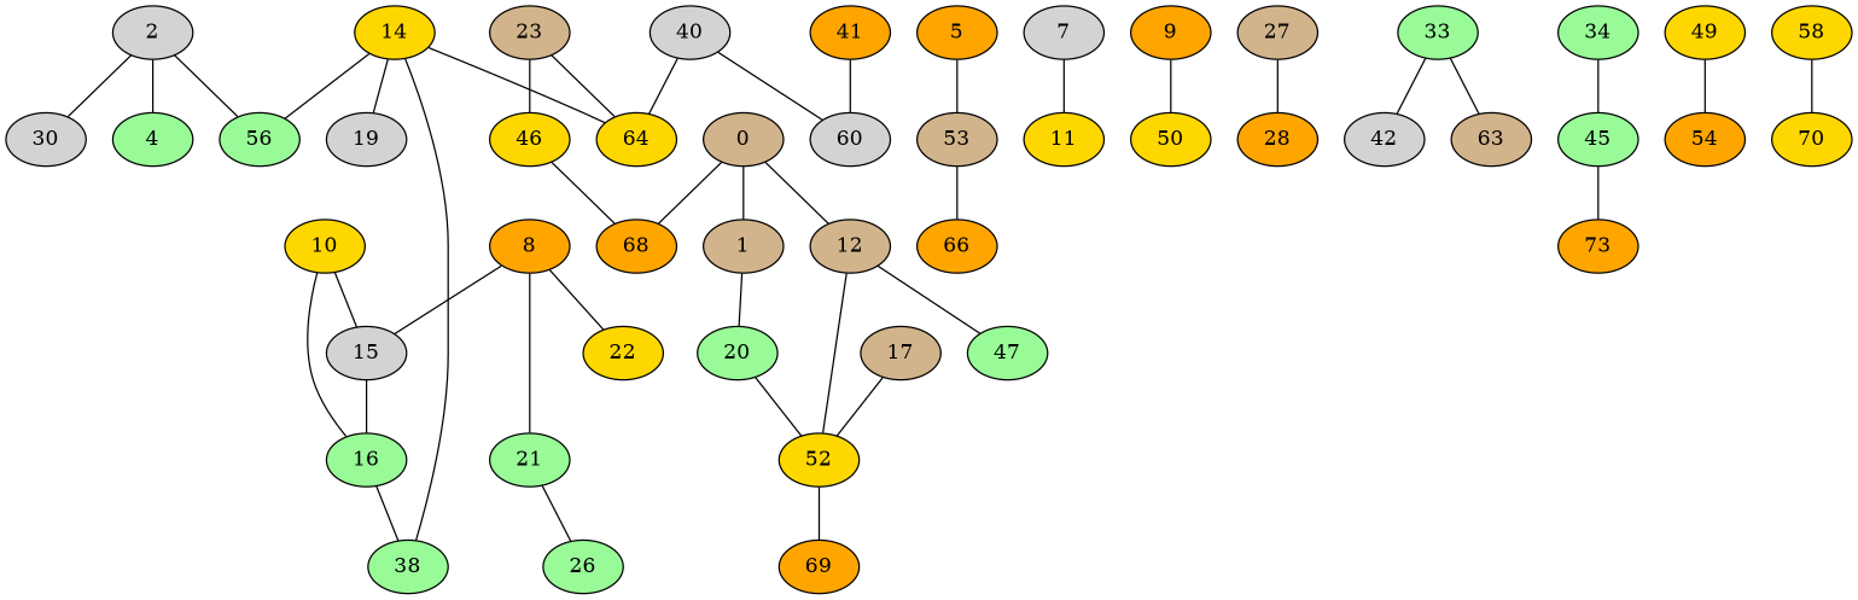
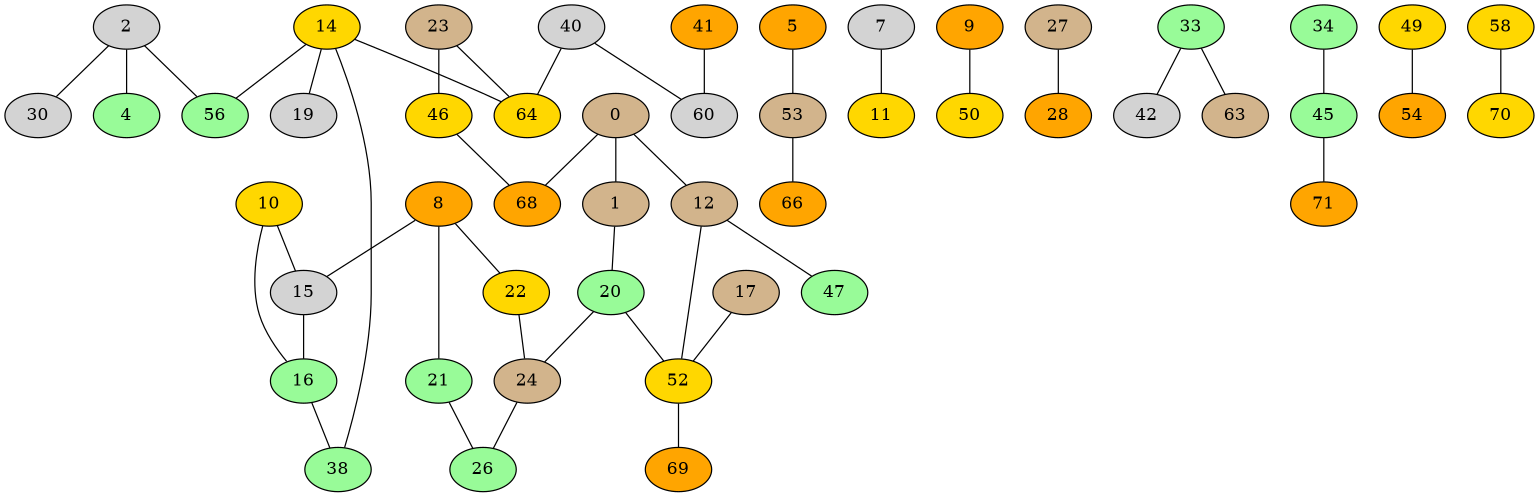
  graph {
    node [fillcolor=palegreen style=filled]
    8 [fillcolor=orange]
    15 [fillcolor=lightgrey]
    21
    22 [fillcolor=gold]
    16
    26
+   24 [fillcolor=tan]
    38
    0 [fillcolor=tan]
    1 [fillcolor=tan]
    68 [fillcolor=orange]
    12 [fillcolor=tan]
    20
    52 [fillcolor=gold]
    47
    69 [fillcolor=orange]
    2 [fillcolor=lightgrey]
    4
    30 [fillcolor=lightgrey]
    56
    5 [fillcolor=orange]
    53 [fillcolor=tan]
    66 [fillcolor=orange]
    7 [fillcolor=lightgrey]
    11 [fillcolor=gold]
    9 [fillcolor=orange]
    50 [fillcolor=gold]
    10 [fillcolor=gold]
    14 [fillcolor=gold]
    19 [fillcolor=lightgrey]
    64 [fillcolor=gold]
    17 [fillcolor=tan]
    23 [fillcolor=tan]
    46 [fillcolor=gold]
    27 [fillcolor=tan]
    28 [fillcolor=orange]
    42 [fillcolor=lightgrey]
    33
    63 [fillcolor=tan]
    34
    45
-   73 [fillcolor=orange]
+   73 [fillcolor=orange label=71]
    41 [fillcolor=orange]
    60 [fillcolor=lightgrey]
    n45 [fillcolor=lightgrey label=40]
    49 [fillcolor=gold]
    54 [fillcolor=orange]
    58 [fillcolor=gold]
    70 [fillcolor=gold]
    8 -- 15
    8 -- 21
    8 -- 22
    15 -- 16
    21 -- 26
+   22 -- 24
    16 -- 38
+   24 -- 26
    0 -- 1
    0 -- 68
    0 -- 12
    1 -- 20
    12 -- 52
    12 -- 47
+   20 -- 24
    20 -- 52
    52 -- 69
    2 -- 4
    2 -- 30
    2 -- 56
    5 -- 53
    53 -- 66
    7 -- 11
    9 -- 50
    10 -- 15
    10 -- 16
    14 -- 38
    14 -- 56
    14 -- 19
    14 -- 64
    17 -- 52
    23 -- 64
    23 -- 46
    46 -- 68
    27 -- 28
    33 -- 42
    33 -- 63
    34 -- 45
    45 -- 73
    41 -- 60
    n45 -- 64
    n45 -- 60
    49 -- 54
    58 -- 70
  }
